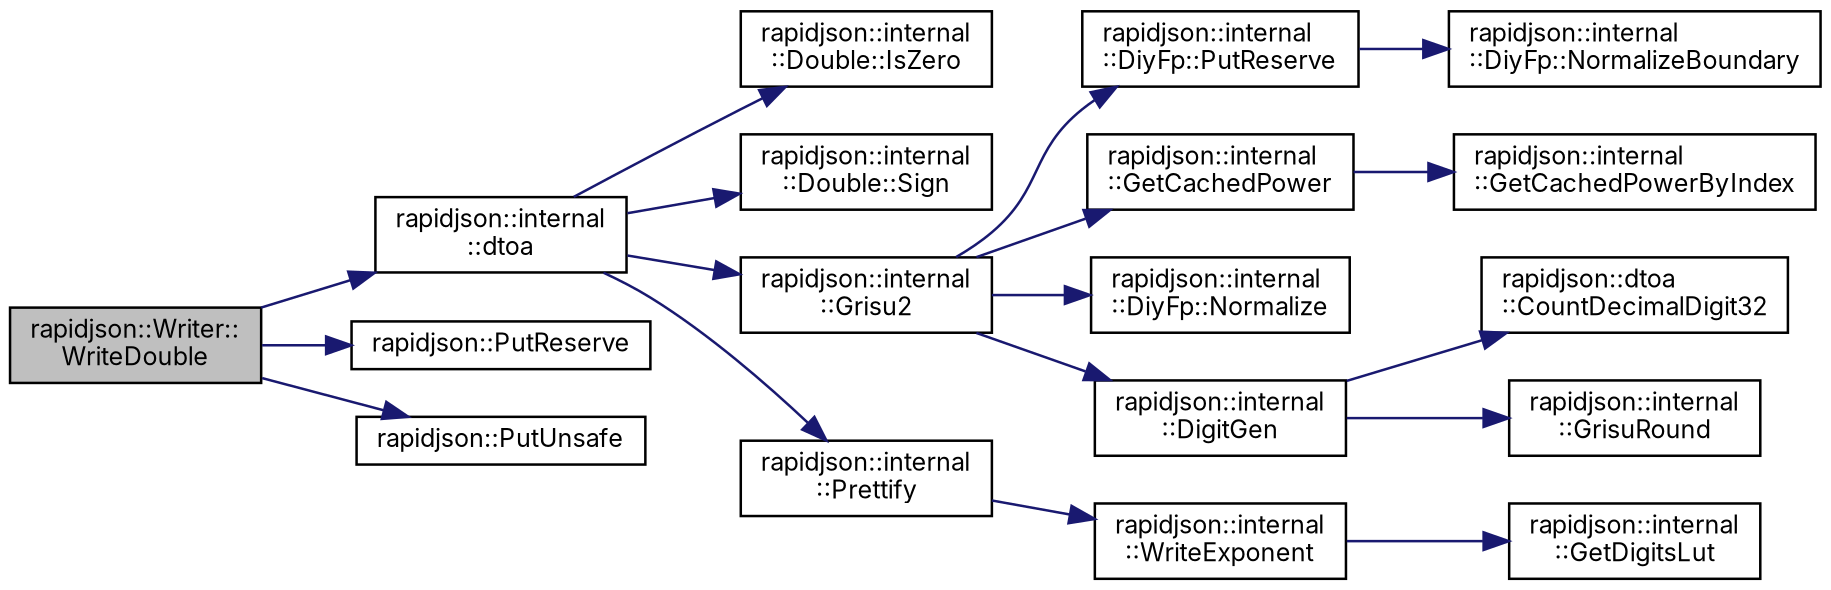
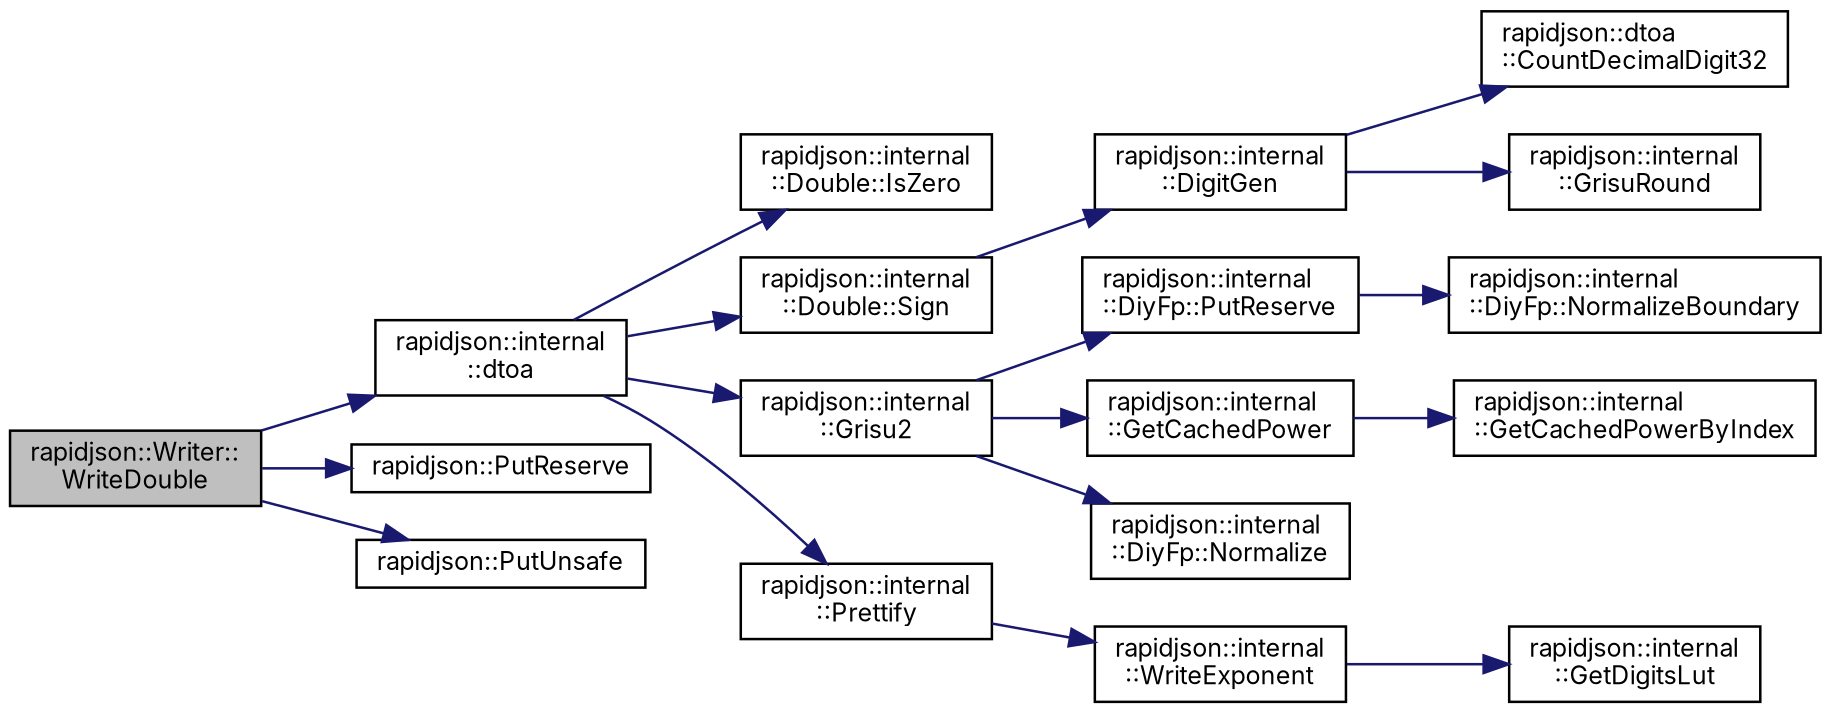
  digraph {
    fontname=Inter
    rankdir=LR
    node [color=black fillcolor=white fontname=Inter fontsize=10 shape=record style=filled]
    edge [color=midnightblue fontname=Inter fontsize=10 labelfontname=Helvetica labelfontsize=10 style=solid]
    n1 [fillcolor=grey75 fontcolor=black height=0.2 label="rapidjson::Writer::\lWriteDouble" width=0.4]
    n2 [height=0.2 label="rapidjson::internal\l::dtoa" width=0.4]
    n3 [height=0.2 label="rapidjson::PutReserve" width=0.4]
    n4 [height=0.2 label="rapidjson::PutUnsafe" width=0.4]
    n5 [height=0.2 label="rapidjson::internal\l::Double::IsZero" width=0.4]
    n6 [height=0.2 label="rapidjson::internal\l::Double::Sign" width=0.4]
    n7 [height=0.2 label="rapidjson::internal\l::Grisu2" width=0.4]
    n8 [height=0.2 label="rapidjson::internal\l::Prettify" width=0.4]
    n9 [height=0.2 label="rapidjson::internal\l::DiyFp::PutReserve" width=0.4]
    n10 [height=0.2 label="rapidjson::internal\l::GetCachedPower" width=0.4]
    n11 [height=0.2 label="rapidjson::internal\l::DiyFp::Normalize" width=0.4]
    n12 [height=0.2 label="rapidjson::internal\l::DigitGen" width=0.4]
    n13 [height=0.2 label="rapidjson::internal\l::WriteExponent" width=0.4]
    n14 [height=0.2 label="rapidjson::internal\l::DiyFp::NormalizeBoundary" width=0.4]
    n15 [height=0.2 label="rapidjson::internal\l::GetCachedPowerByIndex" width=0.4]
    n16 [height=0.2 label="rapidjson::dtoa\l::CountDecimalDigit32" width=0.4]
    n17 [height=0.2 label="rapidjson::internal\l::GrisuRound" width=0.4]
    n18 [height=0.2 label="rapidjson::internal\l::GetDigitsLut" width=0.4]
    n1 -> n2
    n1 -> n3
    n1 -> n4
    n2 -> n5
    n2 -> n6
    n2 -> n7
    n2 -> n8
    n7 -> n9
    n7 -> n10
    n7 -> n11
-   n7 -> n12
+   n6 -> n12
    n8 -> n13
    n9 -> n14
    n10 -> n15
    n12 -> n16
    n12 -> n17
    n13 -> n18
  }
